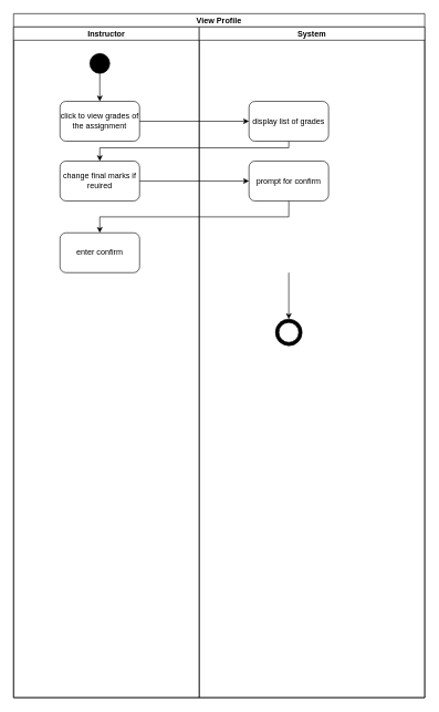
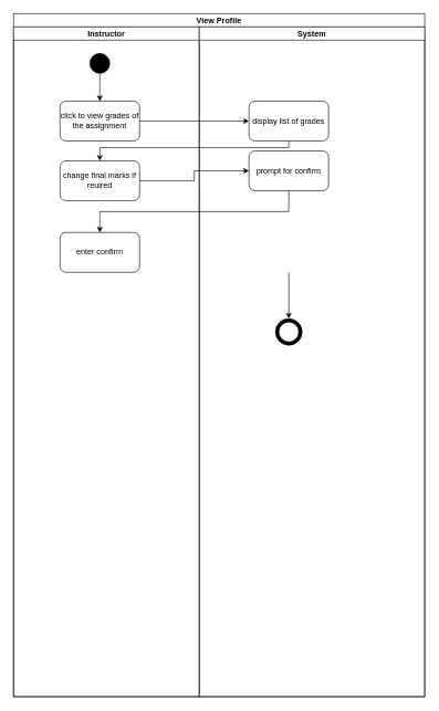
  <mxCell id="0" />
  <mxCell id="1" parent="0" />
  <mxCell id="2" value="View Profile" style="swimlane;childLayout=stackLayout;resizeParent=1;resizeParentMax=0;startSize=20;fillColor=none;" vertex="1" parent="1"><mxGeometry x="20" y="20" width="620" height="1030" as="geometry"><mxRectangle x="220" y="60" width="60" height="20" as="alternateBounds" /></mxGeometry></mxCell>
  <mxCell id="3" value="Instructor" style="swimlane;startSize=20;" vertex="1" parent="2"><mxGeometry y="20" width="280" height="1010" as="geometry" /></mxCell>
  <mxCell id="4" value="click to view grades of the assignment" style="rounded=1;whiteSpace=wrap;html=1;fillColor=none;" vertex="1" parent="3"><mxGeometry x="70" y="112" width="120" height="60" as="geometry" /></mxCell>
  <mxCell id="5" value="change final marks if reuired" style="rounded=1;whiteSpace=wrap;html=1;fillColor=none;" vertex="1" parent="3"><mxGeometry x="70" y="202" width="120" height="60" as="geometry" /></mxCell>
  <mxCell id="6" style="edgeStyle=orthogonalEdgeStyle;rounded=0;orthogonalLoop=1;jettySize=auto;html=1;exitX=0.5;exitY=1;exitDx=0;exitDy=0;entryX=0.5;entryY=0;entryDx=0;entryDy=0;" edge="1" parent="3" source="7" target="4"><mxGeometry relative="1" as="geometry" /></mxCell>
  <mxCell id="7" value="" style="ellipse;whiteSpace=wrap;html=1;aspect=fixed;fillColor=#000000;" vertex="1" parent="3"><mxGeometry x="115" y="40" width="30" height="30" as="geometry" /></mxCell>
  <mxCell id="8" value="enter confirm" style="rounded=1;whiteSpace=wrap;html=1;fillColor=none;" vertex="1" parent="3"><mxGeometry x="70" y="310" width="120" height="60" as="geometry" /></mxCell>
  <mxCell id="9" style="edgeStyle=orthogonalEdgeStyle;rounded=0;orthogonalLoop=1;jettySize=auto;html=1;exitX=1;exitY=0.5;exitDx=0;exitDy=0;entryX=0;entryY=0.5;entryDx=0;entryDy=0;" edge="1" parent="2" source="4" target="13"><mxGeometry relative="1" as="geometry" /></mxCell>
  <mxCell id="10" style="edgeStyle=orthogonalEdgeStyle;rounded=0;orthogonalLoop=1;jettySize=auto;html=1;exitX=0.5;exitY=1;exitDx=0;exitDy=0;entryX=0.5;entryY=0;entryDx=0;entryDy=0;" edge="1" parent="2" source="13" target="5"><mxGeometry relative="1" as="geometry"><Array as="points"><mxPoint x="415" y="202" /><mxPoint x="130" y="202" /></Array></mxGeometry></mxCell>
  <mxCell id="11" style="edgeStyle=orthogonalEdgeStyle;rounded=0;orthogonalLoop=1;jettySize=auto;html=1;exitX=1;exitY=0.5;exitDx=0;exitDy=0;entryX=0;entryY=0.5;entryDx=0;entryDy=0;" edge="1" parent="2" source="5" target="14"><mxGeometry relative="1" as="geometry" /></mxCell>
  <mxCell id="12" value="System" style="swimlane;startSize=20;" vertex="1" parent="2"><mxGeometry x="280" y="20" width="340" height="1010" as="geometry" /></mxCell>
  <mxCell id="13" value="display list of grades" style="rounded=1;whiteSpace=wrap;html=1;fillColor=none;" vertex="1" parent="12"><mxGeometry x="75" y="112" width="120" height="60" as="geometry" /></mxCell>
- <mxCell id="14" value="prompt for confirm" style="rounded=1;whiteSpace=wrap;html=1;fillColor=none;" vertex="1" parent="12"><mxGeometry x="75" y="202" width="120" height="60" as="geometry" /></mxCell>
+ <mxCell id="14" value="prompt for confirm" style="rounded=1;whiteSpace=wrap;html=1;fillColor=none;" vertex="1" parent="12"><mxGeometry x="75" y="187" width="120" height="60" as="geometry" /></mxCell>
  <mxCell id="15" value="" style="group" vertex="1" connectable="0" parent="12"><mxGeometry x="115" y="440" width="40" height="40" as="geometry" /></mxCell>
  <mxCell id="16" value="" style="ellipse;whiteSpace=wrap;html=1;aspect=fixed;strokeWidth=1;fillColor=#000000;" vertex="1" parent="15"><mxGeometry width="40" height="40" as="geometry" /></mxCell>
  <mxCell id="17" value="" style="ellipse;whiteSpace=wrap;html=1;aspect=fixed;" vertex="1" parent="15"><mxGeometry x="5" y="5" width="30" height="30" as="geometry" /></mxCell>
  <mxCell id="18" style="edgeStyle=orthogonalEdgeStyle;rounded=0;orthogonalLoop=1;jettySize=auto;html=1;exitX=0.5;exitY=1;exitDx=0;exitDy=0;" edge="1" parent="12"><mxGeometry relative="1" as="geometry"><mxPoint x="135" y="440" as="targetPoint" /><mxPoint x="135" y="370" as="sourcePoint" /></mxGeometry></mxCell>
  <mxCell id="19" style="edgeStyle=orthogonalEdgeStyle;rounded=0;orthogonalLoop=1;jettySize=auto;html=1;exitX=0.5;exitY=1;exitDx=0;exitDy=0;entryX=0.5;entryY=0;entryDx=0;entryDy=0;" edge="1" parent="2" source="14" target="8"><mxGeometry relative="1" as="geometry" /></mxCell>
